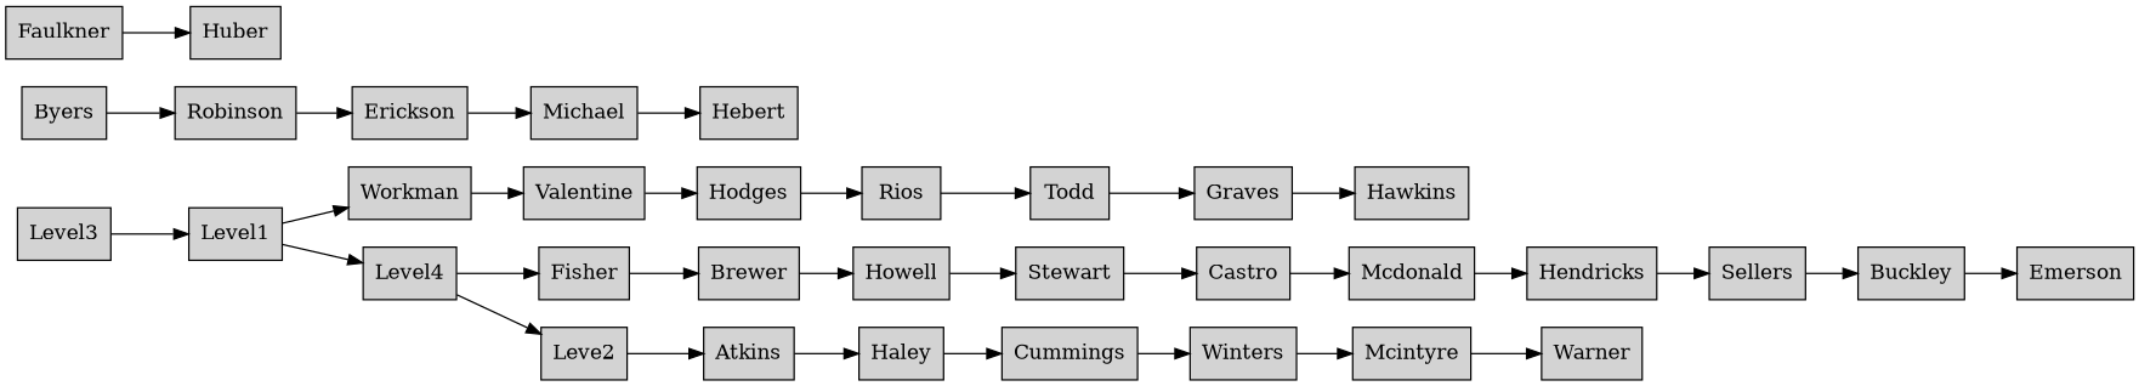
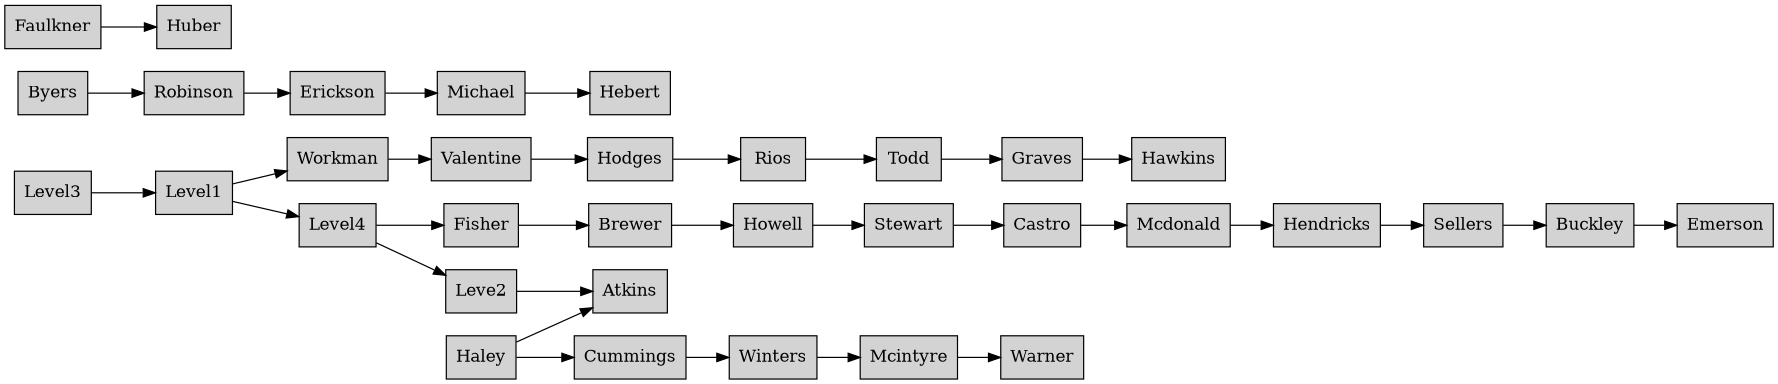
  digraph {
    rankdir=LR
    node [shape=record style=filled]
    n1 [label=" Level3 "]
    n2 [label=" Level1 "]
    n3 [label=" Byers "]
    n4 [label=" Robinson "]
    n5 [label=" Workman "]
    n6 [label=" Level4 "]
    n7 [label=" Erickson "]
    n8 [label=" Michael "]
    n9 [label=" Hebert "]
    n10 [label=" Valentine "]
    n11 [label=" Fisher "]
    n12 [label=" Leve2 "]
    n13 [label=" Hodges "]
    n14 [label=" Rios "]
    n15 [label=" Todd "]
    n16 [label=" Graves "]
    n17 [label=" Hawkins "]
    n18 [label=" Faulkner "]
    n19 [label=" Huber "]
    n20 [label=" Brewer "]
    n21 [label=" Atkins "]
    n22 [label=" Howell "]
    n23 [label=" Stewart "]
    n24 [label=" Castro "]
    n25 [label=" Mcdonald "]
    n26 [label=" Hendricks "]
    n27 [label=" Sellers "]
    n28 [label=" Buckley "]
    n29 [label=" Emerson "]
    n30 [label=" Haley "]
    n31 [label=" Cummings "]
    n32 [label=" Winters "]
    n33 [label=" Mcintyre "]
    n34 [label=" Warner "]
    n1 -> n2
    n2 -> n5
    n2 -> n6
    n3 -> n4
    n4 -> n7
    n5 -> n10
    n6 -> n11
    n6 -> n12
    n7 -> n8
    n8 -> n9
    n10 -> n13
    n11 -> n20
    n12 -> n21
    n13 -> n14
    n14 -> n15
    n15 -> n16
    n16 -> n17
    n18 -> n19
    n20 -> n22
-   n21 -> n30
+   n30 -> n21
    n22 -> n23
    n23 -> n24
    n24 -> n25
    n25 -> n26
    n26 -> n27
    n27 -> n28
    n28 -> n29
    n30 -> n31
    n31 -> n32
    n32 -> n33
    n33 -> n34
  }
